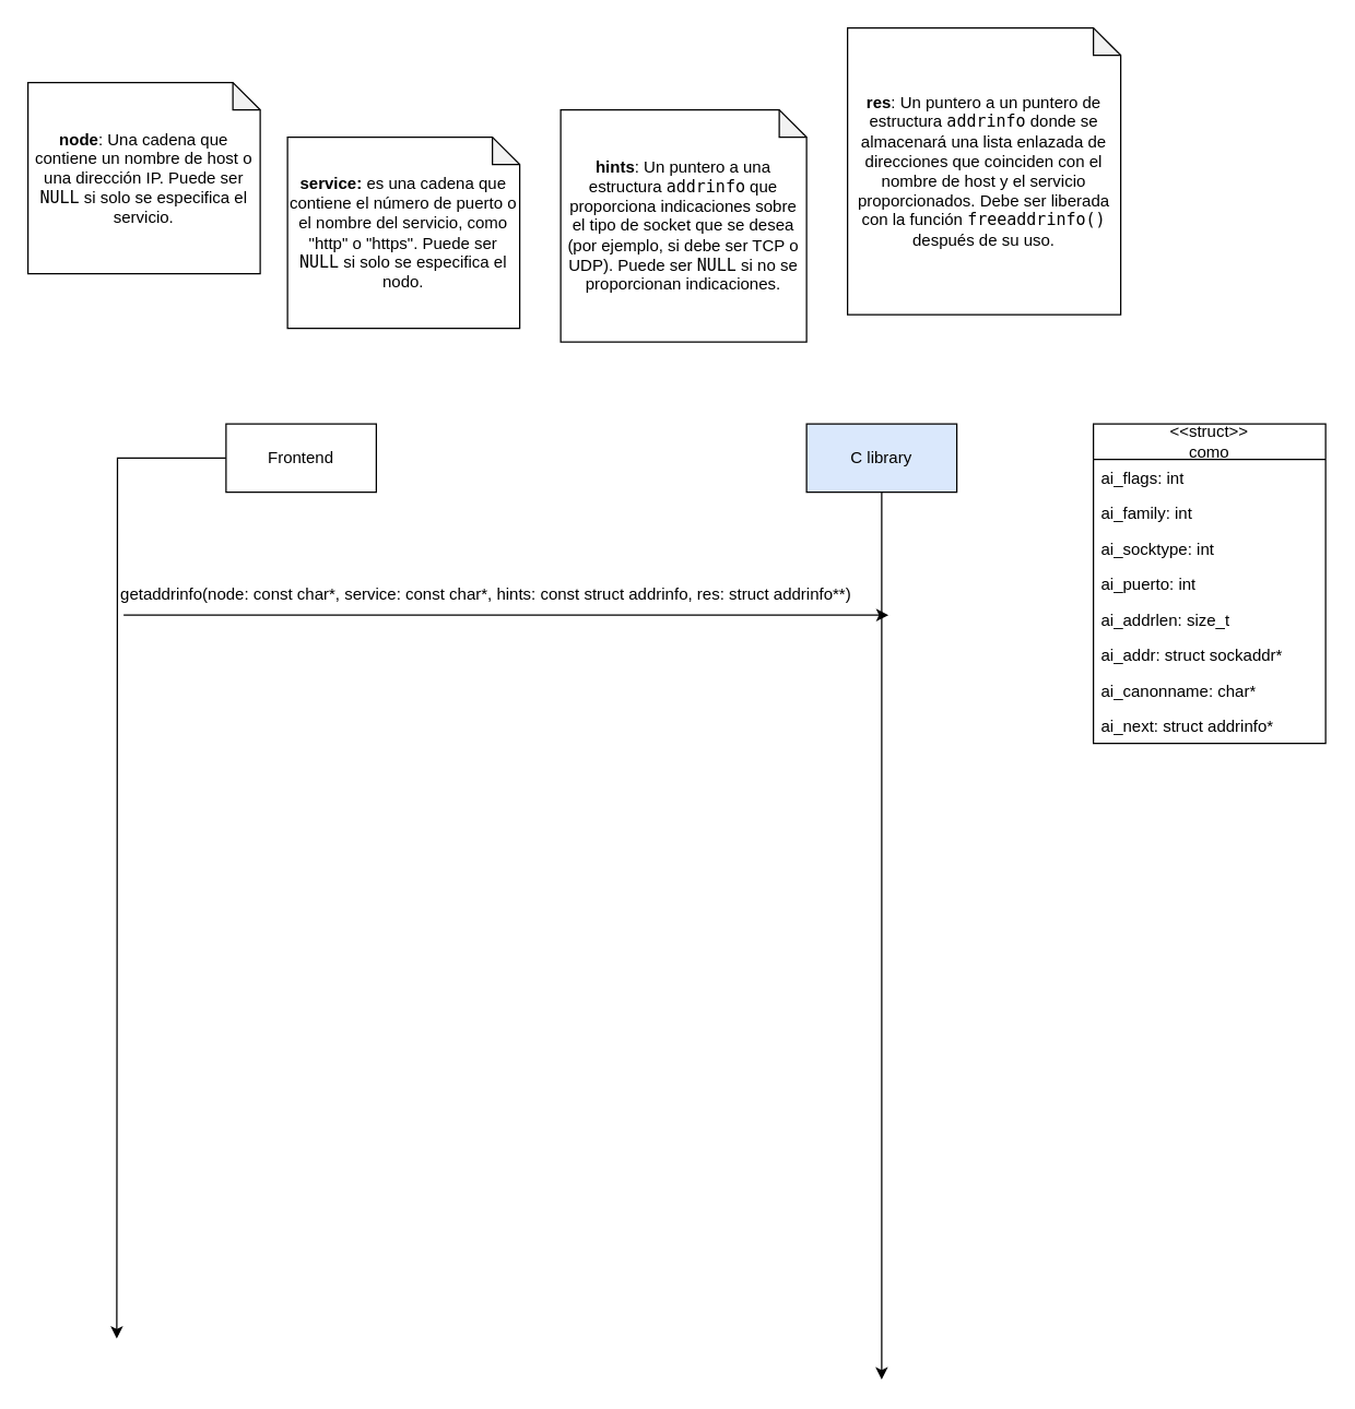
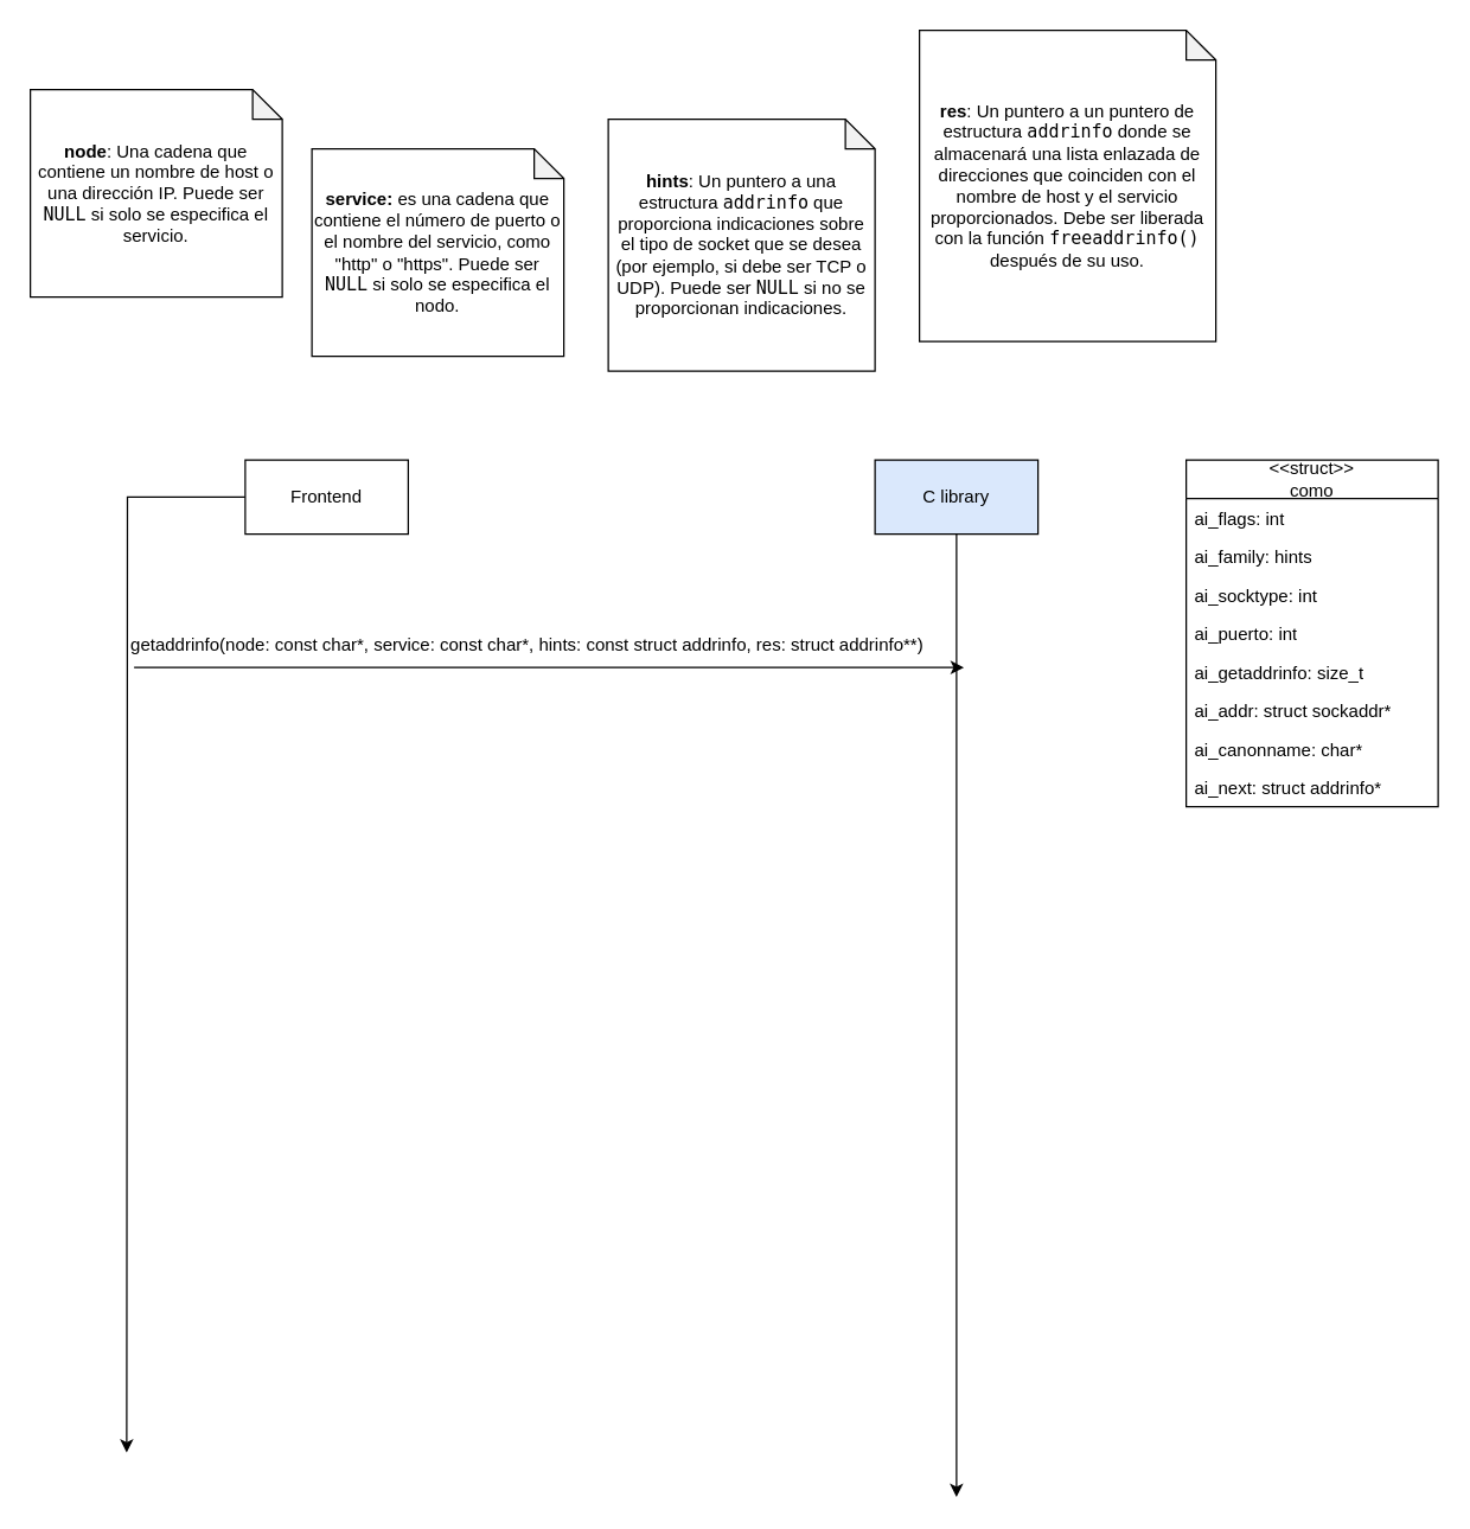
  <mxCell id="0" />
  <mxCell id="1" parent="0" />
  <mxCell id="2" style="edgeStyle=orthogonalEdgeStyle;rounded=0;orthogonalLoop=1;jettySize=auto;html=1;" edge="1" parent="1" source="3"><mxGeometry relative="1" as="geometry"><mxPoint x="85" y="980" as="targetPoint" /></mxGeometry></mxCell>
  <mxCell id="3" value="Frontend" style="html=1;whiteSpace=wrap;" vertex="1" parent="1"><mxGeometry x="165" y="310" width="110" height="50" as="geometry" /></mxCell>
  <mxCell id="4" style="edgeStyle=orthogonalEdgeStyle;rounded=0;orthogonalLoop=1;jettySize=auto;html=1;" edge="1" parent="1" source="5"><mxGeometry relative="1" as="geometry"><mxPoint x="645" y="1010" as="targetPoint" /></mxGeometry></mxCell>
  <mxCell id="5" value="C library" style="html=1;whiteSpace=wrap;fillColor=#dae8fc;" vertex="1" parent="1"><mxGeometry x="590" y="310" width="110" height="50" as="geometry" /></mxCell>
  <mxCell id="6" value="" style="endArrow=classic;html=1;rounded=0;" edge="1" parent="1"><mxGeometry width="50" height="50" relative="1" as="geometry"><mxPoint x="90" y="450" as="sourcePoint" /><mxPoint x="650" y="450" as="targetPoint" /></mxGeometry></mxCell>
  <mxCell id="7" value="getaddrinfo(node: const char*, service: const char*, hints: const struct addrinfo, res: struct addrinfo**)" style="text;html=1;align=center;verticalAlign=middle;resizable=0;points=[];autosize=1;strokeColor=none;fillColor=none;" vertex="1" parent="1"><mxGeometry x="75" y="420" width="560" height="30" as="geometry" /></mxCell>
  <mxCell id="8" value="&lt;b&gt;service:&lt;/b&gt; es una cadena que contiene el número de puerto o el nombre del servicio, como &quot;http&quot; o &quot;https&quot;. Puede ser &lt;code&gt;NULL&lt;/code&gt; si solo se especifica el nodo." style="shape=note;whiteSpace=wrap;html=1;backgroundOutline=1;darkOpacity=0.05;size=20;" vertex="1" parent="1"><mxGeometry x="210" y="100" width="170" height="140" as="geometry" /></mxCell>
  <mxCell id="9" value="&lt;strong&gt;node&lt;/strong&gt;: Una cadena que contiene un nombre de host o una dirección IP. Puede ser &lt;code&gt;NULL&lt;/code&gt; si solo se especifica el servicio." style="shape=note;whiteSpace=wrap;html=1;backgroundOutline=1;darkOpacity=0.05;size=20;" vertex="1" parent="1"><mxGeometry x="20" y="60" width="170" height="140" as="geometry" /></mxCell>
  <mxCell id="10" value="&lt;strong&gt;hints&lt;/strong&gt;: Un puntero a una estructura &lt;code&gt;addrinfo&lt;/code&gt; que proporciona indicaciones sobre el tipo de socket que se desea (por ejemplo, si debe ser TCP o UDP). Puede ser &lt;code&gt;NULL&lt;/code&gt; si no se proporcionan indicaciones." style="shape=note;whiteSpace=wrap;html=1;backgroundOutline=1;darkOpacity=0.05;size=20;" vertex="1" parent="1"><mxGeometry x="410" y="80" width="180" height="170" as="geometry" /></mxCell>
  <mxCell id="11" value="&lt;strong&gt;res&lt;/strong&gt;: Un puntero a un puntero de estructura &lt;code&gt;addrinfo&lt;/code&gt; donde se almacenará una lista enlazada de direcciones que coinciden con el nombre de host y el servicio proporcionados. Debe ser liberada con la función &lt;code&gt;freeaddrinfo()&lt;/code&gt; después de su uso." style="shape=note;whiteSpace=wrap;html=1;backgroundOutline=1;darkOpacity=0.05;size=20;" vertex="1" parent="1"><mxGeometry x="620" y="20" width="200" height="210" as="geometry" /></mxCell>
  <mxCell id="12" value="&amp;lt;&amp;lt;struct&amp;gt;&amp;gt;&lt;br&gt;&lt;div&gt;como&lt;/div&gt;" style="swimlane;fontStyle=0;childLayout=stackLayout;horizontal=1;startSize=26;fillColor=none;horizontalStack=0;resizeParent=1;resizeParentMax=0;resizeLast=0;collapsible=1;marginBottom=0;whiteSpace=wrap;html=1;" vertex="1" parent="1"><mxGeometry x="800" y="310" width="170" height="234" as="geometry" /></mxCell>
  <mxCell id="13" value="ai_flags: int" style="text;strokeColor=none;fillColor=none;align=left;verticalAlign=top;spacingLeft=4;spacingRight=4;overflow=hidden;rotatable=0;points=[[0,0.5],[1,0.5]];portConstraint=eastwest;whiteSpace=wrap;html=1;" vertex="1" parent="12"><mxGeometry y="26" width="170" height="26" as="geometry" /></mxCell>
- <mxCell id="14" value="ai_family: int" style="text;strokeColor=none;fillColor=none;align=left;verticalAlign=top;spacingLeft=4;spacingRight=4;overflow=hidden;rotatable=0;points=[[0,0.5],[1,0.5]];portConstraint=eastwest;whiteSpace=wrap;html=1;" vertex="1" parent="12"><mxGeometry y="52" width="170" height="26" as="geometry" /></mxCell>
+ <mxCell id="14" value="ai_family: hints" style="text;strokeColor=none;fillColor=none;align=left;verticalAlign=top;spacingLeft=4;spacingRight=4;overflow=hidden;rotatable=0;points=[[0,0.5],[1,0.5]];portConstraint=eastwest;whiteSpace=wrap;html=1;" vertex="1" parent="12"><mxGeometry y="52" width="170" height="26" as="geometry" /></mxCell>
  <mxCell id="15" value="ai_socktype: int" style="text;strokeColor=none;fillColor=none;align=left;verticalAlign=top;spacingLeft=4;spacingRight=4;overflow=hidden;rotatable=0;points=[[0,0.5],[1,0.5]];portConstraint=eastwest;whiteSpace=wrap;html=1;" vertex="1" parent="12"><mxGeometry y="78" width="170" height="26" as="geometry" /></mxCell>
  <mxCell id="16" value="ai_puerto: int" style="text;strokeColor=none;fillColor=none;align=left;verticalAlign=top;spacingLeft=4;spacingRight=4;overflow=hidden;rotatable=0;points=[[0,0.5],[1,0.5]];portConstraint=eastwest;whiteSpace=wrap;html=1;" vertex="1" parent="12"><mxGeometry y="104" width="170" height="26" as="geometry" /></mxCell>
- <mxCell id="17" value="ai_addrlen: size_t" style="text;strokeColor=none;fillColor=none;align=left;verticalAlign=top;spacingLeft=4;spacingRight=4;overflow=hidden;rotatable=0;points=[[0,0.5],[1,0.5]];portConstraint=eastwest;whiteSpace=wrap;html=1;" vertex="1" parent="12"><mxGeometry y="130" width="170" height="26" as="geometry" /></mxCell>
+ <mxCell id="17" value="ai_getaddrinfo: size_t" style="text;strokeColor=none;fillColor=none;align=left;verticalAlign=top;spacingLeft=4;spacingRight=4;overflow=hidden;rotatable=0;points=[[0,0.5],[1,0.5]];portConstraint=eastwest;whiteSpace=wrap;html=1;" vertex="1" parent="12"><mxGeometry y="130" width="170" height="26" as="geometry" /></mxCell>
  <mxCell id="18" value="ai_addr: struct sockaddr*" style="text;strokeColor=none;fillColor=none;align=left;verticalAlign=top;spacingLeft=4;spacingRight=4;overflow=hidden;rotatable=0;points=[[0,0.5],[1,0.5]];portConstraint=eastwest;whiteSpace=wrap;html=1;" vertex="1" parent="12"><mxGeometry y="156" width="170" height="26" as="geometry" /></mxCell>
  <mxCell id="19" value="ai_canonname: char*" style="text;strokeColor=none;fillColor=none;align=left;verticalAlign=top;spacingLeft=4;spacingRight=4;overflow=hidden;rotatable=0;points=[[0,0.5],[1,0.5]];portConstraint=eastwest;whiteSpace=wrap;html=1;" vertex="1" parent="12"><mxGeometry y="182" width="170" height="26" as="geometry" /></mxCell>
  <mxCell id="20" value="ai_next: struct addrinfo*" style="text;strokeColor=none;fillColor=none;align=left;verticalAlign=top;spacingLeft=4;spacingRight=4;overflow=hidden;rotatable=0;points=[[0,0.5],[1,0.5]];portConstraint=eastwest;whiteSpace=wrap;html=1;" vertex="1" parent="12"><mxGeometry y="208" width="170" height="26" as="geometry" /></mxCell>
